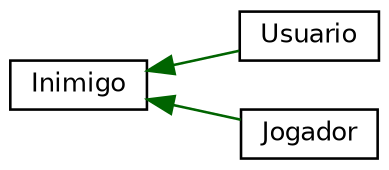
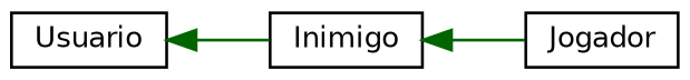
  digraph {
    rankdir=LR
    node [color=black fillcolor=white fontname=Helvetica fontsize=10 shape=record style=filled]
    edge [color=darkgreen dir=back fontname=Helvetica fontsize=10 labelfontname=Helvetica labelfontsize=10 style=solid]
    n1 [height=0.2 label=Usuario width=0.4]
    n2 [height=0.2 label=Inimigo width=0.4]
    n3 [height=0.2 label=Jogador width=0.4]
-   n2 -> n1
+   n1 -> n2
    n2 -> n3
  }
